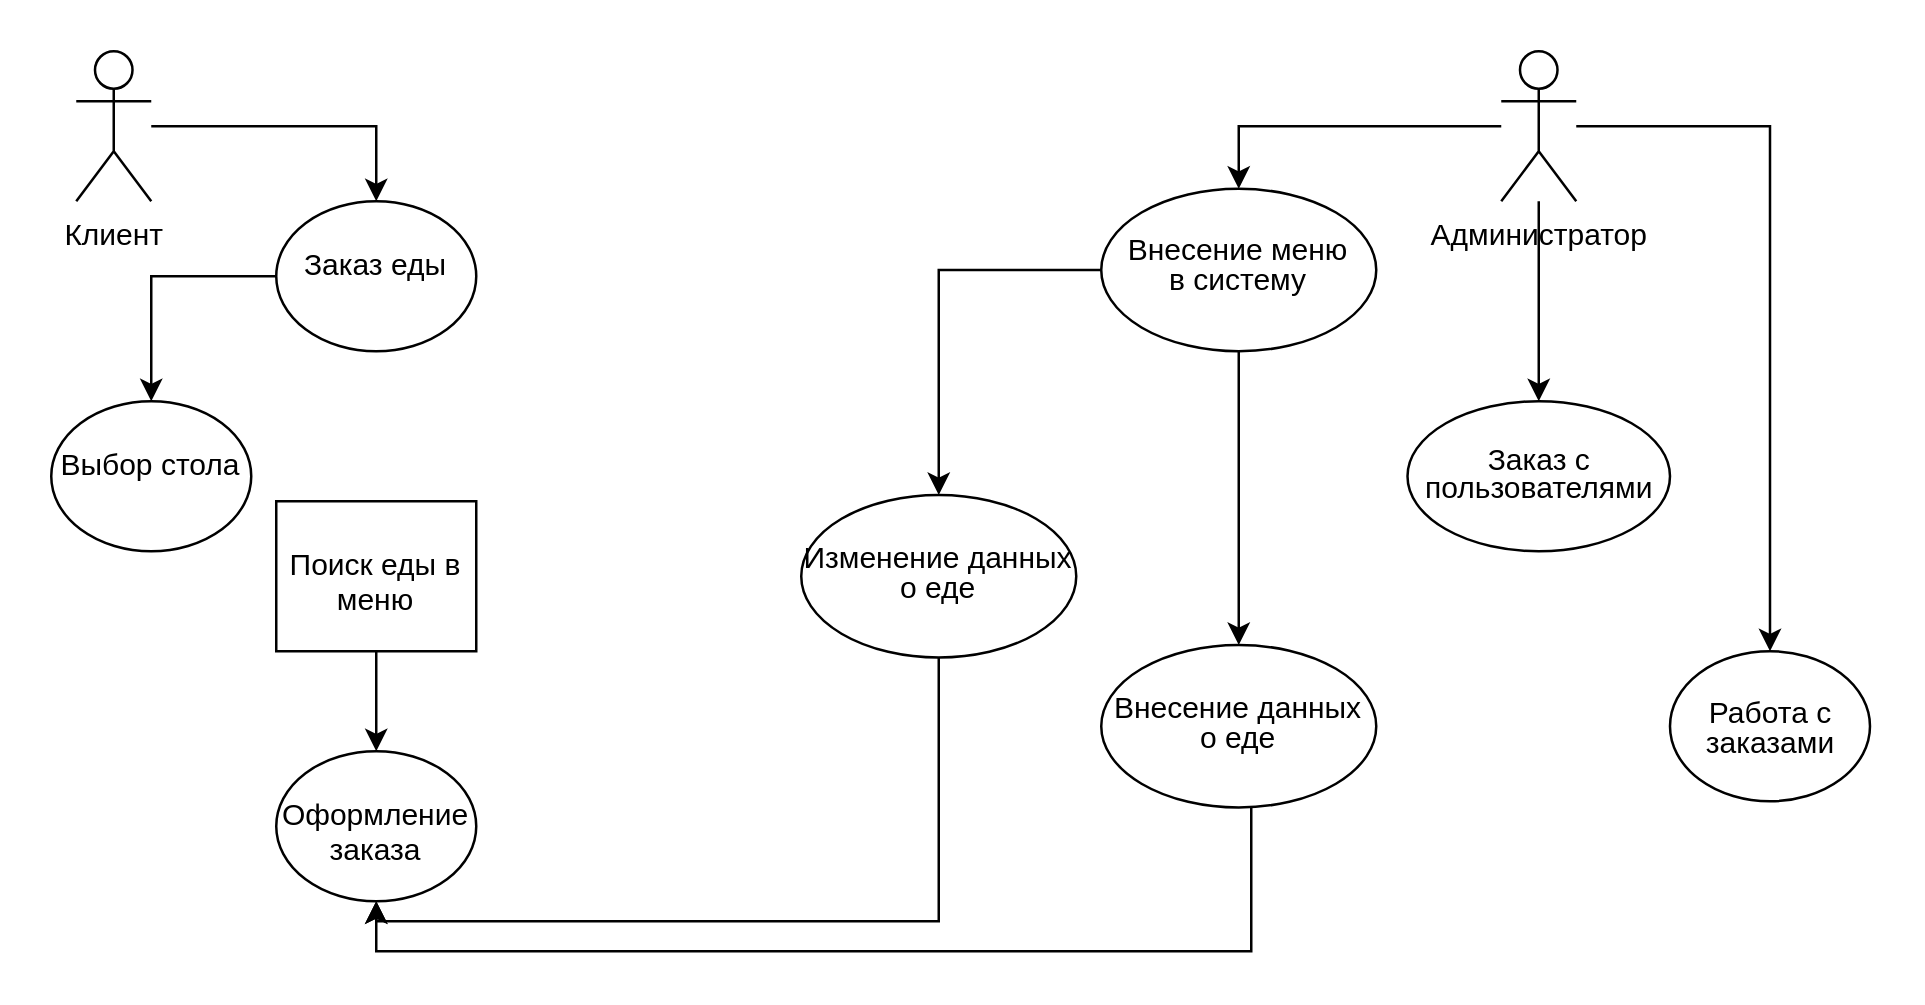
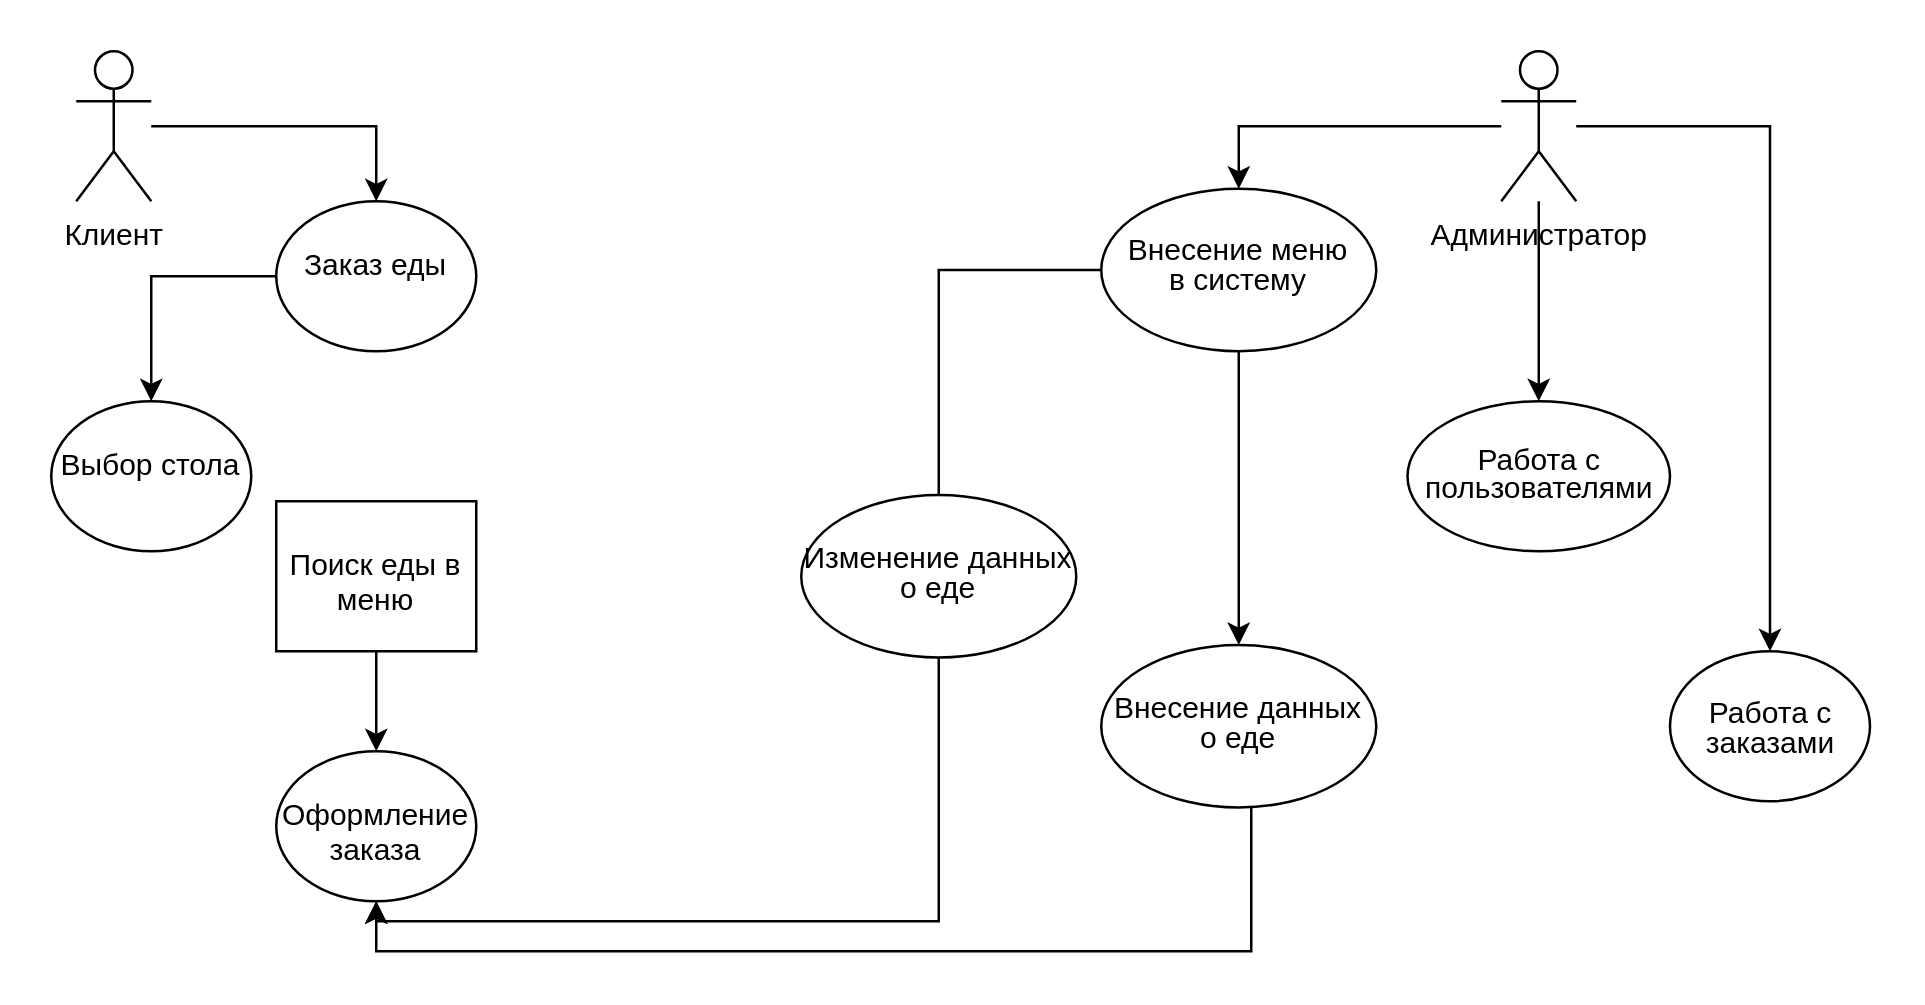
  <mxCell id="0" />
  <mxCell id="1" parent="0" />
  <mxCell id="2" value="" style="edgeStyle=orthogonalEdgeStyle;rounded=0;orthogonalLoop=1;jettySize=auto;html=1;" edge="1" parent="1" source="3" target="9"><mxGeometry relative="1" as="geometry"><Array as="points"><mxPoint x="150" y="50" /></Array></mxGeometry></mxCell>
  <mxCell id="3" value="Клиент" style="shape=umlActor;verticalLabelPosition=bottom;verticalAlign=top;html=1;outlineConnect=0;" vertex="1" parent="1"><mxGeometry x="30" y="20" width="30" height="60" as="geometry" /></mxCell>
  <mxCell id="4" value="" style="edgeStyle=orthogonalEdgeStyle;rounded=0;orthogonalLoop=1;jettySize=auto;html=1;" edge="1" parent="1" source="7" target="16"><mxGeometry relative="1" as="geometry"><Array as="points"><mxPoint x="495" y="50" /></Array></mxGeometry></mxCell>
  <mxCell id="5" value="" style="edgeStyle=orthogonalEdgeStyle;rounded=0;orthogonalLoop=1;jettySize=auto;html=1;" edge="1" parent="1" source="7" target="19"><mxGeometry relative="1" as="geometry" /></mxCell>
  <mxCell id="6" value="" style="edgeStyle=orthogonalEdgeStyle;rounded=0;orthogonalLoop=1;jettySize=auto;html=1;" edge="1" parent="1" source="7" target="20"><mxGeometry relative="1" as="geometry" /></mxCell>
  <mxCell id="7" value="Администратор" style="shape=umlActor;verticalLabelPosition=bottom;verticalAlign=top;html=1;outlineConnect=0;" vertex="1" parent="1"><mxGeometry x="600" y="20" width="30" height="60" as="geometry" /></mxCell>
  <mxCell id="8" value="" style="edgeStyle=orthogonalEdgeStyle;rounded=0;orthogonalLoop=1;jettySize=auto;html=1;entryX=0.5;entryY=0;entryDx=0;entryDy=0;" edge="1" parent="1" target="10"><mxGeometry relative="1" as="geometry"><mxPoint x="112.288" y="110" as="sourcePoint" /><mxPoint x="60" y="150" as="targetPoint" /><Array as="points"><mxPoint x="60" y="110" /></Array></mxGeometry></mxCell>
  <mxCell id="9" value="&lt;p style=&quot;line-height: 120%;&quot;&gt;Заказ еды&lt;/p&gt;" style="ellipse;whiteSpace=wrap;html=1;verticalAlign=top;align=center;" vertex="1" parent="1"><mxGeometry x="110" y="80" width="80" height="60" as="geometry" /></mxCell>
  <mxCell id="10" value="&lt;p style=&quot;line-height: 120%;&quot;&gt;Выбор стола&lt;/p&gt;" style="ellipse;whiteSpace=wrap;html=1;verticalAlign=top;align=center;" vertex="1" parent="1"><mxGeometry x="20" y="160" width="80" height="60" as="geometry" /></mxCell>
  <mxCell id="11" value="" style="edgeStyle=orthogonalEdgeStyle;rounded=0;orthogonalLoop=1;jettySize=auto;html=1;" edge="1" parent="1" source="12" target="13"><mxGeometry relative="1" as="geometry" /></mxCell>
  <mxCell id="12" value="&lt;p style=&quot;line-height: 120%;&quot;&gt;Поиск еды в меню&lt;/p&gt;" style="whiteSpace=wrap;html=1;verticalAlign=top;align=center;rounded=0;" vertex="1" parent="1"><mxGeometry x="110" y="200" width="80" height="60" as="geometry" /></mxCell>
  <mxCell id="13" value="&lt;p style=&quot;line-height: 120%;&quot;&gt;Оформление заказа&lt;/p&gt;" style="ellipse;whiteSpace=wrap;html=1;verticalAlign=top;align=center;" vertex="1" parent="1"><mxGeometry x="110" y="300" width="80" height="60" as="geometry" /></mxCell>
  <mxCell id="14" value="" style="edgeStyle=orthogonalEdgeStyle;rounded=0;orthogonalLoop=1;jettySize=auto;html=1;" edge="1" parent="1" source="16" target="18"><mxGeometry relative="1" as="geometry" /></mxCell>
- <mxCell id="15" value="" style="edgeStyle=orthogonalEdgeStyle;rounded=0;orthogonalLoop=1;jettySize=auto;html=1;" edge="1" parent="1" source="16" target="22"><mxGeometry relative="1" as="geometry" /></mxCell>
+ <mxCell id="15" value="" style="edgeStyle=orthogonalEdgeStyle;rounded=0;orthogonalLoop=1;jettySize=auto;html=1;endArrow=none;" edge="1" parent="1" source="16" target="22"><mxGeometry relative="1" as="geometry" /></mxCell>
  <mxCell id="16" value="&lt;p style=&quot;line-height: 100%;&quot;&gt;Внесение меню &lt;br&gt;в систему&lt;/p&gt;" style="ellipse;whiteSpace=wrap;html=1;verticalAlign=top;" vertex="1" parent="1"><mxGeometry x="440" y="75" width="110" height="65" as="geometry" /></mxCell>
  <mxCell id="17" style="edgeStyle=orthogonalEdgeStyle;rounded=0;orthogonalLoop=1;jettySize=auto;html=1;entryX=0.5;entryY=1;entryDx=0;entryDy=0;" edge="1" parent="1" source="18" target="13"><mxGeometry relative="1" as="geometry"><Array as="points"><mxPoint x="500" y="380" /><mxPoint x="150" y="380" /></Array></mxGeometry></mxCell>
  <mxCell id="18" value="&lt;p style=&quot;line-height: 100%;&quot;&gt;Внесение данных о еде&lt;/p&gt;" style="ellipse;whiteSpace=wrap;html=1;verticalAlign=top;" vertex="1" parent="1"><mxGeometry x="440" y="257.5" width="110" height="65" as="geometry" /></mxCell>
- <mxCell id="19" value="&lt;p style=&quot;line-height: 90%;&quot;&gt;Заказ с пользователями&lt;/p&gt;" style="ellipse;whiteSpace=wrap;html=1;verticalAlign=top;" vertex="1" parent="1"><mxGeometry x="562.5" y="160" width="105" height="60" as="geometry" /></mxCell>
+ <mxCell id="19" value="&lt;p style=&quot;line-height: 90%;&quot;&gt;Работа с пользователями&lt;/p&gt;" style="ellipse;whiteSpace=wrap;html=1;verticalAlign=top;" vertex="1" parent="1"><mxGeometry x="562.5" y="160" width="105" height="60" as="geometry" /></mxCell>
  <mxCell id="20" value="&lt;p style=&quot;line-height: 100%;&quot;&gt;Работа с заказами&lt;/p&gt;" style="ellipse;whiteSpace=wrap;html=1;verticalAlign=top;" vertex="1" parent="1"><mxGeometry x="667.5" y="260" width="80" height="60" as="geometry" /></mxCell>
  <mxCell id="21" style="edgeStyle=orthogonalEdgeStyle;rounded=0;orthogonalLoop=1;jettySize=auto;html=1;entryX=0.5;entryY=1;entryDx=0;entryDy=0;exitX=0.5;exitY=1;exitDx=0;exitDy=0;" edge="1" parent="1" source="22" target="13"><mxGeometry relative="1" as="geometry"><mxPoint x="150" y="367.5" as="targetPoint" /><mxPoint x="375" y="330" as="sourcePoint" /><Array as="points"><mxPoint x="375" y="368" /><mxPoint x="150" y="368" /></Array></mxGeometry></mxCell>
  <mxCell id="22" value="&lt;p style=&quot;line-height: 100%;&quot;&gt;Изменение данных о еде&lt;/p&gt;" style="ellipse;whiteSpace=wrap;html=1;verticalAlign=top;" vertex="1" parent="1"><mxGeometry x="320" y="197.5" width="110" height="65" as="geometry" /></mxCell>
